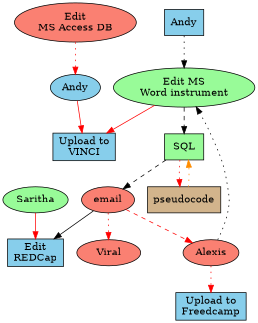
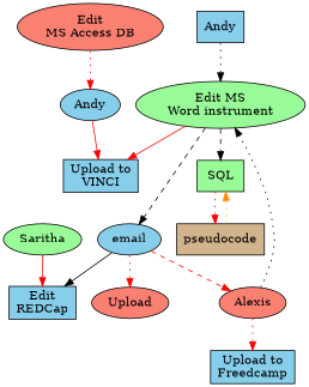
  digraph {
    node [fillcolor=skyblue style=filled]
    edge [color=red style=dotted]
    n1 [fillcolor=palegreen label="Edit MS\nWord instrument"]
    n2 [label="Upload to\nVINCI" shape=rectangle]
    SQL [fillcolor=palegreen shape=rectangle]
-   email [fillcolor=salmon]
+   email
    pseudocode [fillcolor=tan shape=rectangle]
    n6 [label="Edit\nREDCap" shape=rectangle]
    Alexis [fillcolor=salmon]
-   Viral [fillcolor=salmon]
+   Viral [fillcolor=salmon label=Upload]
    n9 [fillcolor=salmon label="Edit\nMS Access DB"]
    Andy
    n11 [label="Upload to\nFreedcamp" shape=rectangle]
    n12 [label=Andy shape=rectangle]
    Saritha [fillcolor=palegreen]
    n1 -> n2 [style=solid]
    n1 -> SQL [color=black style=dashed]
-   SQL -> email [color=black style=dashed]
+   n1 -> email [color=black style=dashed]
    SQL -> pseudocode
    email -> n6 [color=black style=solid]
    email -> Alexis [style=dashed]
    email -> Viral
    pseudocode -> SQL [color=darkorange]
    Alexis -> n1 [color=black]
    Alexis -> n11
    n9 -> Andy
    Andy -> n2 [style=solid]
    n12 -> n1 [color=black]
    Saritha -> n6 [style=solid]
  }
